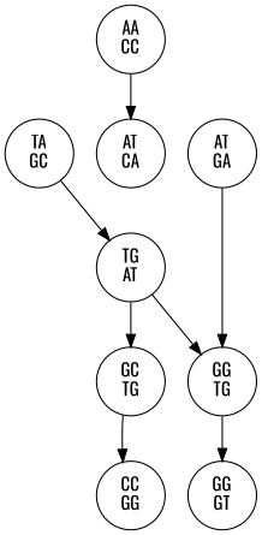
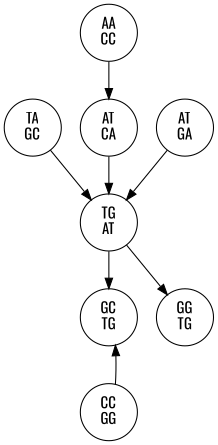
  digraph {
    fontname=Oswald
    node [fontname=Oswald]
    edge [fontname=Oswald]
    n1 [label="TA\nGC"]
    n2 [label="TG\nAT"]
    n3 [label="AA\nCC"]
    n4 [label="AT\nCA"]
    n5 [label="GC\nTG"]
    n6 [label="GG\nTG"]
    n7 [label="CC\nGG"]
-   n8 [label="GG\nGT"]
    n9 [label="AT\nGA"]
    n1 -> n2
    n2 -> n5
    n2 -> n6
    n3 -> n4
-   n5 -> n7
-   n6 -> n8
-   n9 -> n6
+   n4 -> n2
+   n7 -> n5
+   n9 -> n2
  }
